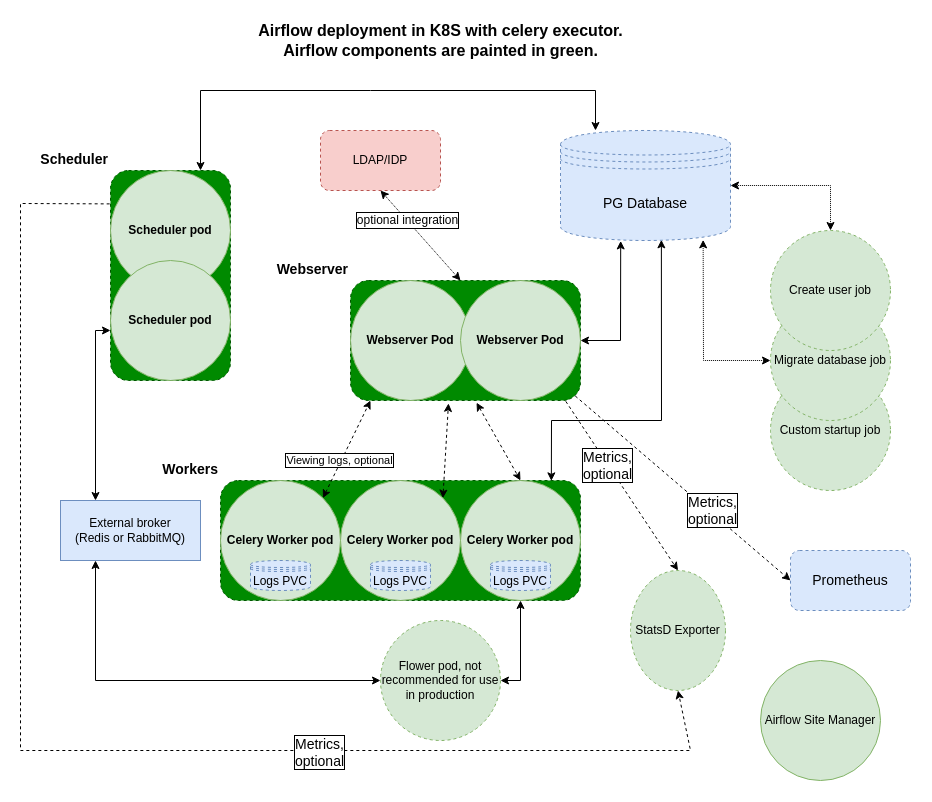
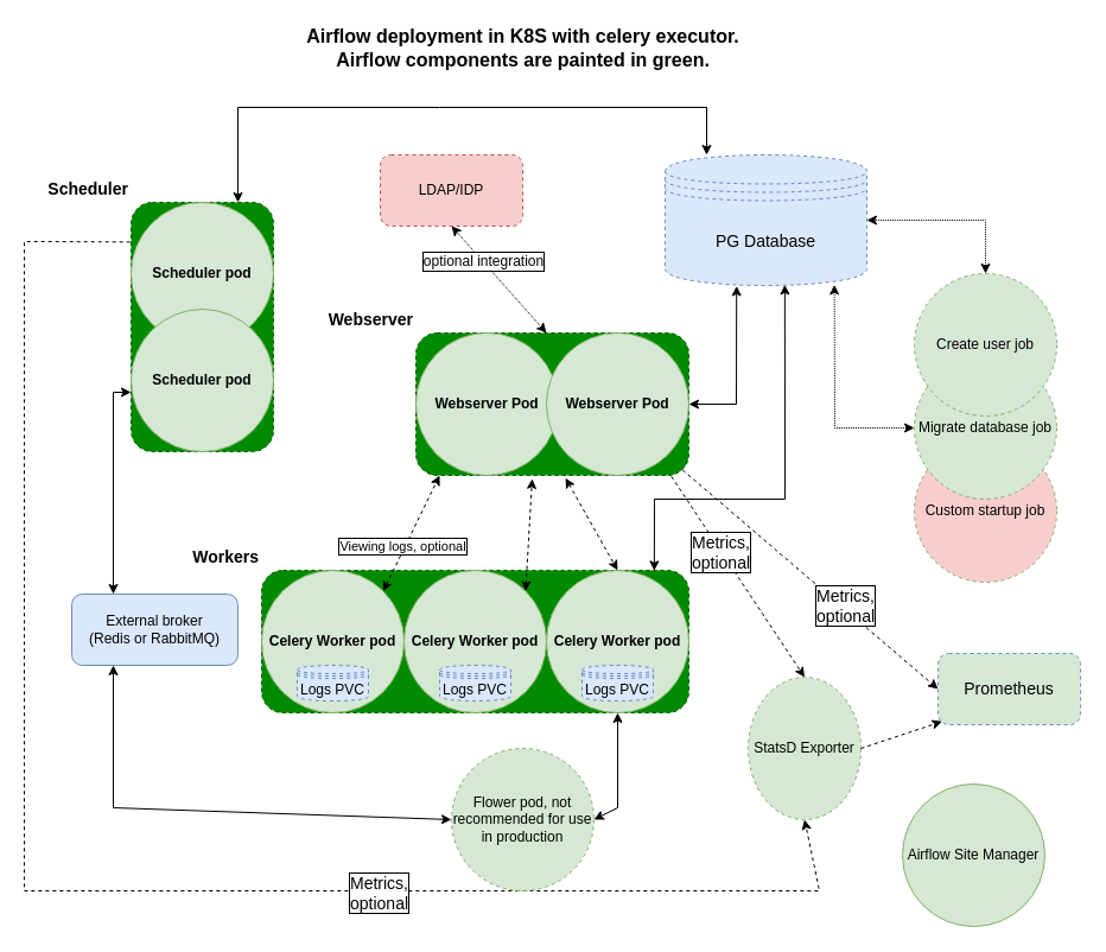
  <mxCell id="0" />
  <mxCell id="1" parent="0" />
  <mxCell id="2" value="&lt;b&gt;&lt;font style=&quot;font-size: 14px&quot; color=&quot;#000000&quot;&gt;Workers&lt;/font&gt;&lt;/b&gt;" style="rounded=1;whiteSpace=wrap;html=1;dashed=1;spacingTop=0;labelPosition=left;verticalLabelPosition=top;align=right;verticalAlign=bottom;fillColor=#008a00;fontColor=#ffffff;strokeColor=#005700;" vertex="1" parent="1"><mxGeometry x="220" y="480" width="360" height="120" as="geometry" /></mxCell>
- <mxCell id="3" value="External broker&lt;br&gt;(Redis or RabbitMQ)" style="whiteSpace=wrap;html=1;fillColor=#dae8fc;strokeColor=#6c8ebf;rounded=0;" parent="1" vertex="1"><mxGeometry x="60" y="500" width="140" height="60" as="geometry" /></mxCell>
+ <mxCell id="3" value="External broker&lt;br&gt;(Redis or RabbitMQ)" style="rounded=1;whiteSpace=wrap;html=1;fillColor=#dae8fc;strokeColor=#6c8ebf;" parent="1" vertex="1"><mxGeometry x="60" y="500" width="140" height="60" as="geometry" /></mxCell>
  <mxCell id="4" value="&lt;b&gt;&lt;font style=&quot;font-size: 16px&quot;&gt;Airflow deployment in K8S with celery executor.&lt;br&gt;Airflow components are painted in green.&lt;/font&gt;&lt;/b&gt;" style="text;html=1;align=center;verticalAlign=middle;resizable=0;points=[];autosize=1;strokeColor=none;fillColor=none;fontSize=12;" parent="1" vertex="1"><mxGeometry x="250" width="380" height="40" as="geometry" y="20" /></mxCell>
  <mxCell id="5" value="&lt;b&gt;&lt;font style=&quot;font-size: 14px&quot; color=&quot;#000000&quot;&gt;Webserver&lt;/font&gt;&lt;/b&gt;" style="rounded=1;whiteSpace=wrap;html=1;dashed=1;spacingTop=0;labelPosition=left;verticalLabelPosition=top;align=right;verticalAlign=bottom;fillColor=#008a00;fontColor=#ffffff;strokeColor=#005700;" vertex="1" parent="1"><mxGeometry x="350" y="280" width="230" height="120" as="geometry" /></mxCell>
  <mxCell id="6" value="&lt;b&gt;&lt;font style=&quot;font-size: 14px&quot; color=&quot;#000000&quot;&gt;Scheduler&lt;/font&gt;&lt;/b&gt;" style="rounded=1;whiteSpace=wrap;html=1;dashed=1;spacingTop=0;labelPosition=left;verticalLabelPosition=top;align=right;verticalAlign=bottom;fillColor=#008a00;fontColor=#ffffff;strokeColor=#005700;" vertex="1" parent="1"><mxGeometry x="110" y="170" width="120" height="210" as="geometry" /></mxCell>
  <mxCell id="7" value="&lt;b&gt;Webserver Pod&lt;/b&gt;" style="ellipse;whiteSpace=wrap;html=1;aspect=fixed;fillColor=#d5e8d4;strokeColor=#82b366;" vertex="1" parent="1"><mxGeometry x="350" y="280" width="120" height="120" as="geometry" /></mxCell>
  <mxCell id="8" value="&lt;b&gt;Scheduler pod&lt;br&gt;&lt;/b&gt;" style="ellipse;whiteSpace=wrap;html=1;aspect=fixed;fillColor=#d5e8d4;strokeColor=#82b366;" vertex="1" parent="1"><mxGeometry x="110" y="170" width="120" height="120" as="geometry" /></mxCell>
  <mxCell id="9" value="&lt;b&gt;Scheduler pod&lt;/b&gt;" style="ellipse;whiteSpace=wrap;html=1;aspect=fixed;fillColor=#d5e8d4;strokeColor=#82b366;" vertex="1" parent="1"><mxGeometry x="110" y="260" width="120" height="120" as="geometry" /></mxCell>
  <mxCell id="10" value="&lt;b&gt;Celery Worker pod&lt;/b&gt;" style="ellipse;whiteSpace=wrap;html=1;aspect=fixed;fillColor=#d5e8d4;strokeColor=#82b366;" vertex="1" parent="1"><mxGeometry x="220" y="480" width="120" height="120" as="geometry" /></mxCell>
  <mxCell id="11" value="&lt;b&gt;Celery Worker pod&lt;/b&gt;" style="ellipse;whiteSpace=wrap;html=1;aspect=fixed;fillColor=#d5e8d4;strokeColor=#82b366;" vertex="1" parent="1"><mxGeometry x="340" y="480" width="120" height="120" as="geometry" /></mxCell>
  <mxCell id="12" value="&lt;b&gt;Celery Worker pod&lt;/b&gt;" style="ellipse;whiteSpace=wrap;html=1;aspect=fixed;fillColor=#d5e8d4;strokeColor=#82b366;" vertex="1" parent="1"><mxGeometry x="460" y="480" width="120" height="120" as="geometry" /></mxCell>
  <mxCell id="13" value="" style="endArrow=classic;startArrow=classic;html=1;rounded=0;entryX=0.616;entryY=0.994;entryDx=0;entryDy=0;entryPerimeter=0;exitX=0.919;exitY=0.003;exitDx=0;exitDy=0;exitPerimeter=0;" edge="1" parent="1" source="2"><mxGeometry width="50" height="50" relative="1" as="geometry"><mxPoint x="540" y="430" as="sourcePoint" /><mxPoint x="660.88" y="239.34" as="targetPoint" /><Array as="points"><mxPoint x="551" y="420" /><mxPoint x="661" y="420" /></Array></mxGeometry></mxCell>
  <mxCell id="14" value="" style="endArrow=classic;startArrow=classic;html=1;rounded=0;exitX=1;exitY=0.5;exitDx=0;exitDy=0;entryX=0.39;entryY=1.004;entryDx=0;entryDy=0;entryPerimeter=0;exitPerimeter=0;" edge="1" parent="1" source="25"><mxGeometry width="50" height="50" relative="1" as="geometry"><mxPoint x="460" y="410" as="sourcePoint" /><mxPoint x="620.2" y="240.44" as="targetPoint" /><Array as="points"><mxPoint x="620" y="340" /></Array></mxGeometry></mxCell>
  <mxCell id="15" value="Viewing logs, optional" style="endArrow=classic;startArrow=classic;html=1;rounded=0;exitX=1;exitY=0;exitDx=0;exitDy=0;dashed=1;labelBorderColor=default;" edge="1" parent="1" source="10"><mxGeometry x="-0.236" y="1" width="50" height="50" relative="1" as="geometry"><mxPoint x="460" y="510" as="sourcePoint" /><mxPoint x="370" y="400" as="targetPoint" /><mxPoint as="offset" /><Array as="points" /></mxGeometry></mxCell>
  <mxCell id="16" value="" style="endArrow=classic;startArrow=classic;html=1;rounded=0;dashed=1;exitX=1;exitY=0;exitDx=0;exitDy=0;entryX=0.426;entryY=1.024;entryDx=0;entryDy=0;entryPerimeter=0;" edge="1" parent="1" source="11" target="5"><mxGeometry width="50" height="50" relative="1" as="geometry"><mxPoint x="460" y="510" as="sourcePoint" /><mxPoint x="510" y="460" as="targetPoint" /><Array as="points" /></mxGeometry></mxCell>
  <mxCell id="17" value="" style="endArrow=classic;startArrow=classic;html=1;rounded=0;dashed=1;exitX=0.548;exitY=1.018;exitDx=0;exitDy=0;entryX=0.5;entryY=0;entryDx=0;entryDy=0;exitPerimeter=0;" edge="1" parent="1" source="5" target="12"><mxGeometry width="50" height="50" relative="1" as="geometry"><mxPoint x="460" y="510" as="sourcePoint" /><mxPoint x="510" y="460" as="targetPoint" /></mxGeometry></mxCell>
  <mxCell id="18" value="LDAP/IDP" style="rounded=1;whiteSpace=wrap;html=1;fillColor=#f8cecc;strokeColor=#b85450;dashed=1;" vertex="1" parent="1"><mxGeometry x="320" y="130" width="120" height="60" as="geometry" /></mxCell>
  <mxCell id="19" value="&lt;font style=&quot;font-size: 12px&quot;&gt;optional integration&lt;/font&gt;" style="endArrow=classic;startArrow=classic;html=1;rounded=0;entryX=0.5;entryY=1;entryDx=0;entryDy=0;dashed=1;dashPattern=1 1;labelBorderColor=default;" edge="1" parent="1" target="18"><mxGeometry x="0.333" width="50" height="50" relative="1" as="geometry"><mxPoint x="460" y="280" as="sourcePoint" /><mxPoint x="510" y="360" as="targetPoint" /><mxPoint as="offset" /></mxGeometry></mxCell>
- <mxCell id="20" value="Custom startup job" style="ellipse;whiteSpace=wrap;html=1;aspect=fixed;fontSize=12;fillColor=#d5e8d4;dashed=1;strokeColor=#82b366;" vertex="1" parent="1"><mxGeometry x="770" y="370" width="120" height="120" as="geometry" /></mxCell>
+ <mxCell id="20" value="Custom startup job" style="ellipse;whiteSpace=wrap;html=1;aspect=fixed;fontSize=12;fillColor=#f8cecc;dashed=1;strokeColor=#82b366;" vertex="1" parent="1"><mxGeometry x="770" y="370" width="120" height="120" as="geometry" /></mxCell>
  <mxCell id="21" value="Migrate database job" style="ellipse;whiteSpace=wrap;html=1;aspect=fixed;fontSize=12;fillColor=#d5e8d4;dashed=1;strokeColor=#82b366;" vertex="1" parent="1"><mxGeometry x="770" y="300" width="120" height="120" as="geometry" /></mxCell>
  <mxCell id="22" value="Create user job" style="ellipse;whiteSpace=wrap;html=1;aspect=fixed;fontSize=12;fillColor=#d5e8d4;dashed=1;strokeColor=#82b366;" vertex="1" parent="1"><mxGeometry x="770" y="230" width="120" height="120" as="geometry" /></mxCell>
  <mxCell id="23" value="" style="endArrow=classic;startArrow=classic;html=1;rounded=0;dashed=1;dashPattern=1 1;labelBorderColor=default;fontSize=12;exitX=0.5;exitY=0;exitDx=0;exitDy=0;entryX=1;entryY=0.5;entryDx=0;entryDy=0;" edge="1" parent="1" source="22"><mxGeometry width="50" height="50" relative="1" as="geometry"><mxPoint x="580" y="370" as="sourcePoint" /><mxPoint x="730" y="185" as="targetPoint" /><Array as="points"><mxPoint x="830" y="185" /></Array></mxGeometry></mxCell>
  <mxCell id="24" value="" style="endArrow=classic;startArrow=classic;html=1;rounded=0;dashed=1;dashPattern=1 1;labelBorderColor=default;fontSize=12;exitX=0;exitY=0.5;exitDx=0;exitDy=0;entryX=0.848;entryY=0.994;entryDx=0;entryDy=0;entryPerimeter=0;" edge="1" parent="1" source="21"><mxGeometry width="50" height="50" relative="1" as="geometry"><mxPoint x="580" y="370" as="sourcePoint" /><mxPoint x="702.64" y="239.34" as="targetPoint" /><Array as="points"><mxPoint x="703" y="360" /></Array></mxGeometry></mxCell>
  <mxCell id="25" value="&lt;b&gt;Webserver Pod&lt;/b&gt;" style="ellipse;whiteSpace=wrap;html=1;aspect=fixed;fillColor=#d5e8d4;strokeColor=#82b366;" vertex="1" parent="1"><mxGeometry x="460" y="280" width="120" height="120" as="geometry" /></mxCell>
  <mxCell id="26" value="" style="endArrow=classic;startArrow=classic;html=1;rounded=0;labelBackgroundColor=none;fontSize=14;fontColor=#000000;exitX=0.75;exitY=0;exitDx=0;exitDy=0;entryX=0.25;entryY=0;entryDx=0;entryDy=0;" edge="1" parent="1" source="6"><mxGeometry width="50" height="50" relative="1" as="geometry"><mxPoint x="420" y="320" as="sourcePoint" /><mxPoint x="595" y="130" as="targetPoint" /><Array as="points"><mxPoint x="200" y="90" /><mxPoint x="370" y="90" /><mxPoint x="595" y="90" /></Array></mxGeometry></mxCell>
  <mxCell id="27" value="StatsD Exporter" style="ellipse;whiteSpace=wrap;html=1;aspect=fixed;fontSize=12;fillColor=#d5e8d4;dashed=1;strokeColor=#82b366;" vertex="1" parent="1"><mxGeometry x="630" y="570" width="95" height="120" as="geometry" /></mxCell>
  <mxCell id="28" value="PG Database" style="shape=datastore;whiteSpace=wrap;html=1;shadow=0;dashed=1;fontSize=14;fillColor=#dae8fc;strokeColor=#6c8ebf;" vertex="1" parent="1"><mxGeometry x="560" y="130" width="170" height="110" as="geometry" /></mxCell>
- <mxCell id="29" value="Prometheus" style="rounded=1;whiteSpace=wrap;html=1;shadow=0;dashed=1;fontSize=14;fillColor=#dae8fc;strokeColor=#6c8ebf;" vertex="1" parent="1"><mxGeometry x="790" y="550" width="120" height="60" as="geometry" /></mxCell>
+ <mxCell id="29" value="Prometheus" style="rounded=1;whiteSpace=wrap;html=1;shadow=0;dashed=1;fontSize=14;fillColor=#d5e8d4;strokeColor=#6c8ebf;" vertex="1" parent="1"><mxGeometry x="790" y="550" width="120" height="60" as="geometry" /></mxCell>
+ <mxCell id="30" value="" style="endArrow=classic;html=1;rounded=0;labelBackgroundColor=none;fontSize=14;fontColor=#FFFFFF;exitX=1;exitY=0.5;exitDx=0;exitDy=0;entryX=0.029;entryY=0.955;entryDx=0;entryDy=0;dashed=1;entryPerimeter=0;" edge="1" parent="1" source="27" target="29"><mxGeometry width="50" height="50" relative="1" as="geometry"><mxPoint x="610" y="450" as="sourcePoint" /><mxPoint x="660" y="400" as="targetPoint" /><Array as="points" /></mxGeometry></mxCell>
  <mxCell id="31" value="" style="endArrow=classic;html=1;rounded=0;labelBackgroundColor=none;fontSize=14;fontColor=#FFFFFF;entryX=0;entryY=0.5;entryDx=0;entryDy=0;exitX=0.977;exitY=0.962;exitDx=0;exitDy=0;exitPerimeter=0;dashed=1;" edge="1" parent="1" source="5" target="29"><mxGeometry width="50" height="50" relative="1" as="geometry"><mxPoint x="610" y="450" as="sourcePoint" /><mxPoint x="660" y="400" as="targetPoint" /></mxGeometry></mxCell>
  <mxCell id="32" value="Metrics,&lt;br&gt;optional" style="edgeLabel;html=1;align=center;verticalAlign=middle;resizable=0;points=[];fontSize=14;fontColor=#000000;labelBorderColor=default;" vertex="1" connectable="0" parent="31"><mxGeometry x="0.257" y="2" relative="1" as="geometry"><mxPoint as="offset" /></mxGeometry></mxCell>
  <mxCell id="33" value="" style="endArrow=classic;html=1;rounded=0;dashed=1;labelBackgroundColor=none;fontSize=14;fontColor=#FFFFFF;exitX=0.936;exitY=1.007;exitDx=0;exitDy=0;exitPerimeter=0;labelBorderColor=default;entryX=0.5;entryY=0;entryDx=0;entryDy=0;" edge="1" parent="1" source="5" target="27"><mxGeometry width="50" height="50" relative="1" as="geometry"><mxPoint x="550" y="410" as="sourcePoint" /><mxPoint x="610" y="430" as="targetPoint" /></mxGeometry></mxCell>
  <mxCell id="34" value="Metrics,&lt;br&gt;optional" style="edgeLabel;html=1;align=center;verticalAlign=middle;resizable=0;points=[];fontSize=14;fontColor=#000000;labelBorderColor=default;" vertex="1" connectable="0" parent="33"><mxGeometry x="0.203" y="-1" relative="1" as="geometry"><mxPoint x="-25" y="-39" as="offset" /></mxGeometry></mxCell>
  <mxCell id="35" value="" style="endArrow=classic;html=1;rounded=0;dashed=1;labelBackgroundColor=none;fontSize=14;fontColor=#FFFFFF;exitX=-0.007;exitY=0.159;exitDx=0;exitDy=0;exitPerimeter=0;entryX=0.5;entryY=1;entryDx=0;entryDy=0;" edge="1" parent="1" source="6" target="27"><mxGeometry width="50" height="50" relative="1" as="geometry"><mxPoint x="350" y="470" as="sourcePoint" /><mxPoint x="0" y="300" as="targetPoint" /><Array as="points"><mxPoint x="20" y="203" /><mxPoint x="20" y="750" /><mxPoint x="330" y="750" /><mxPoint x="690" y="750" /></Array></mxGeometry></mxCell>
  <mxCell id="36" value="&lt;font color=&quot;#000000&quot;&gt;Metrics,&lt;br&gt;optional&lt;br&gt;&lt;/font&gt;" style="edgeLabel;html=1;align=center;verticalAlign=middle;resizable=0;points=[];fontSize=14;fontColor=#FFFFFF;labelBorderColor=default;" vertex="1" connectable="0" parent="35"><mxGeometry x="0.368" y="-1" relative="1" as="geometry"><mxPoint as="offset" /></mxGeometry></mxCell>
  <mxCell id="37" value="Airflow Site Manager" style="ellipse;whiteSpace=wrap;html=1;aspect=fixed;fontSize=12;fillColor=#d5e8d4;dashed=0;strokeColor=#82b366;" vertex="1" parent="1"><mxGeometry x="760" y="660" width="120" height="120" as="geometry" /></mxCell>
  <mxCell id="38" value="" style="endArrow=classic;startArrow=classic;html=1;rounded=0;entryX=0;entryY=0.583;entryDx=0;entryDy=0;exitX=0.25;exitY=0;exitDx=0;exitDy=0;entryPerimeter=0;" edge="1" parent="1" source="3" target="9"><mxGeometry width="50" height="50" relative="1" as="geometry"><mxPoint x="170" y="500" as="sourcePoint" /><mxPoint x="330" y="410" as="targetPoint" /><Array as="points"><mxPoint x="95" y="330" /></Array></mxGeometry></mxCell>
  <mxCell id="39" value="&lt;font style=&quot;font-size: 12px&quot;&gt;Logs PVC&lt;/font&gt;" style="shape=datastore;whiteSpace=wrap;html=1;shadow=0;dashed=1;fontSize=14;fillColor=#dae8fc;strokeColor=#6c8ebf;" vertex="1" parent="1"><mxGeometry x="250" y="560" width="60" height="30" as="geometry" /></mxCell>
  <mxCell id="40" value="&lt;font style=&quot;font-size: 12px&quot;&gt;Logs PVC&lt;/font&gt;" style="shape=datastore;whiteSpace=wrap;html=1;shadow=0;dashed=1;fontSize=14;fillColor=#dae8fc;strokeColor=#6c8ebf;" vertex="1" parent="1"><mxGeometry x="370" y="560" width="60" height="30" as="geometry" /></mxCell>
  <mxCell id="41" value="&lt;font style=&quot;font-size: 12px&quot;&gt;Logs PVC&lt;/font&gt;" style="shape=datastore;whiteSpace=wrap;html=1;shadow=0;dashed=1;fontSize=14;fillColor=#dae8fc;strokeColor=#6c8ebf;" vertex="1" parent="1"><mxGeometry x="490" y="560" width="60" height="30" as="geometry" /></mxCell>
- <mxCell id="42" value="Flower pod, not recommended for use in production" style="ellipse;whiteSpace=wrap;html=1;aspect=fixed;fontSize=12;fillColor=#d5e8d4;dashed=1;strokeColor=#82b366;" vertex="1" parent="1"><mxGeometry x="380" y="620" width="120" height="120" as="geometry" /></mxCell>
+ <mxCell id="42" value="Flower pod, not recommended for use in production" style="ellipse;whiteSpace=wrap;html=1;aspect=fixed;fontSize=12;fillColor=#d5e8d4;dashed=1;strokeColor=#82b366;" vertex="1" parent="1"><mxGeometry x="380" y="630" width="120" height="120" as="geometry" /></mxCell>
  <mxCell id="43" value="" style="endArrow=classic;startArrow=classic;html=1;rounded=0;fontSize=12;exitX=0.25;exitY=1;exitDx=0;exitDy=0;entryX=0;entryY=0.5;entryDx=0;entryDy=0;" edge="1" parent="1" source="3" target="42"><mxGeometry width="50" height="50" relative="1" as="geometry"><mxPoint x="460" y="630" as="sourcePoint" /><mxPoint x="510" y="580" as="targetPoint" /><Array as="points"><mxPoint x="95" y="680" /></Array></mxGeometry></mxCell>
  <mxCell id="44" value="" style="endArrow=classic;startArrow=classic;html=1;rounded=0;fontSize=12;exitX=1;exitY=0.5;exitDx=0;exitDy=0;entryX=0.5;entryY=1;entryDx=0;entryDy=0;" edge="1" parent="1" source="42" target="12"><mxGeometry width="50" height="50" relative="1" as="geometry"><mxPoint x="460" y="630" as="sourcePoint" /><mxPoint x="510" y="580" as="targetPoint" /><Array as="points"><mxPoint x="520" y="680" /></Array></mxGeometry></mxCell>
